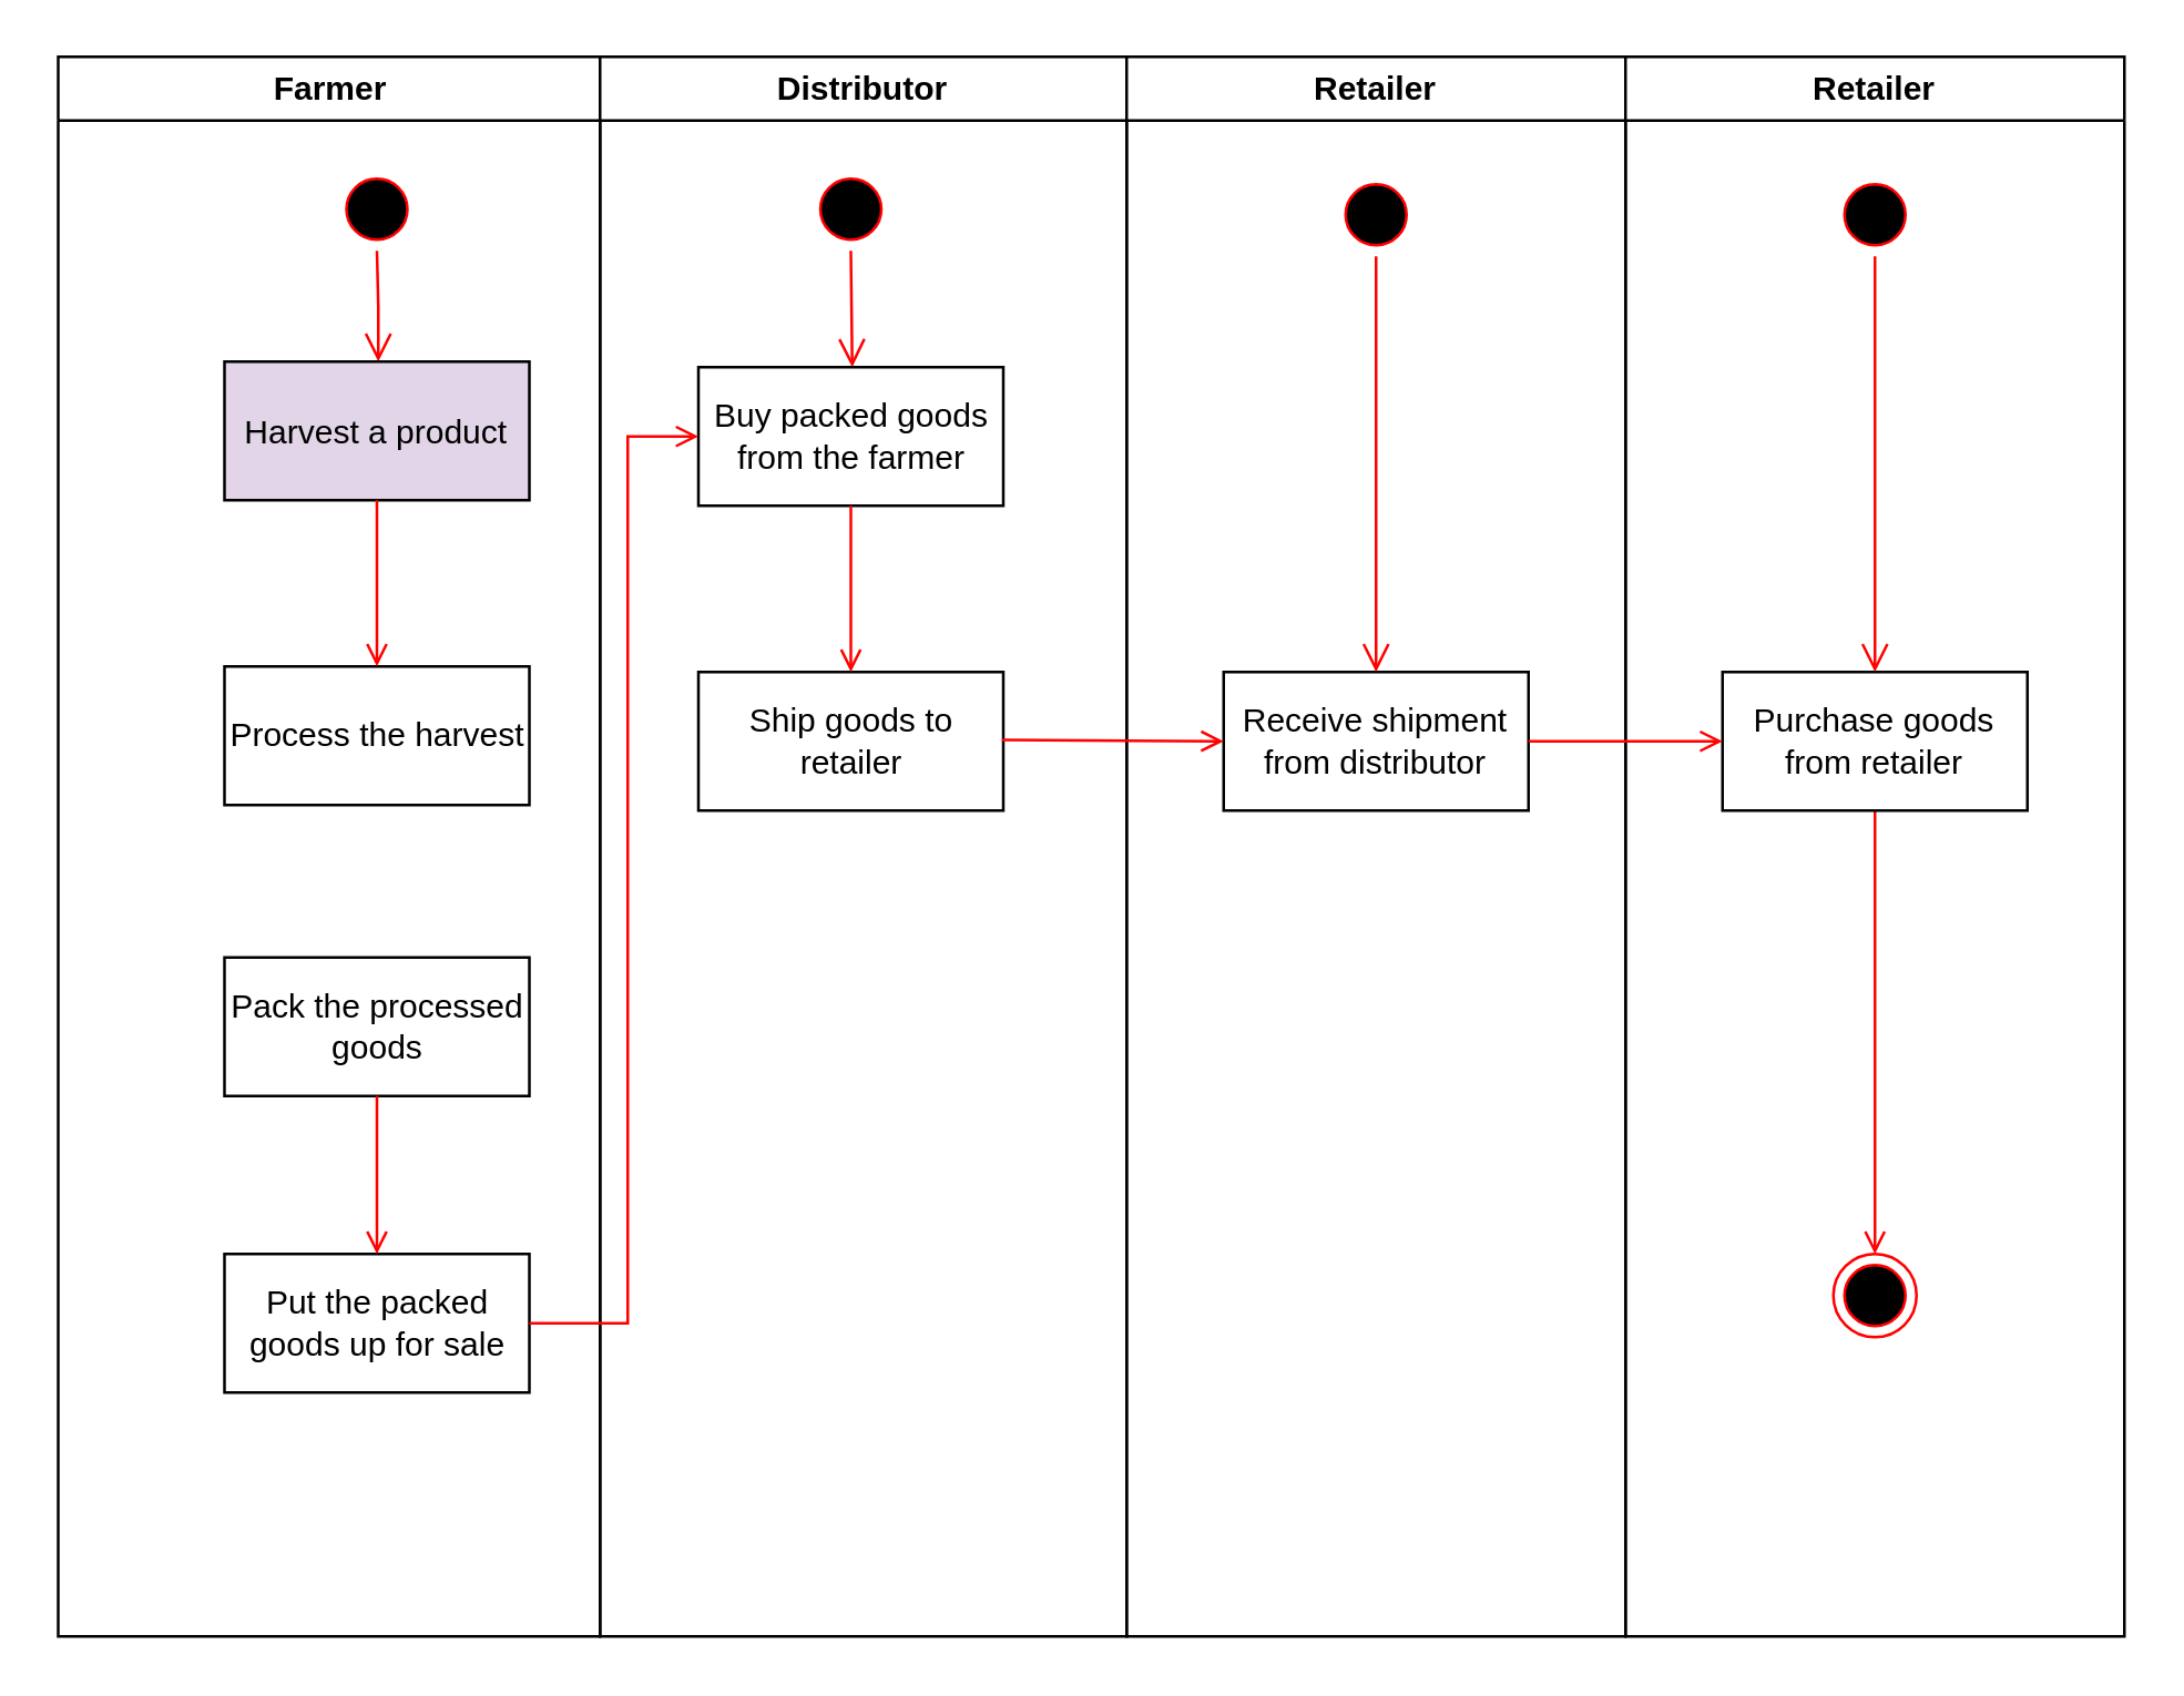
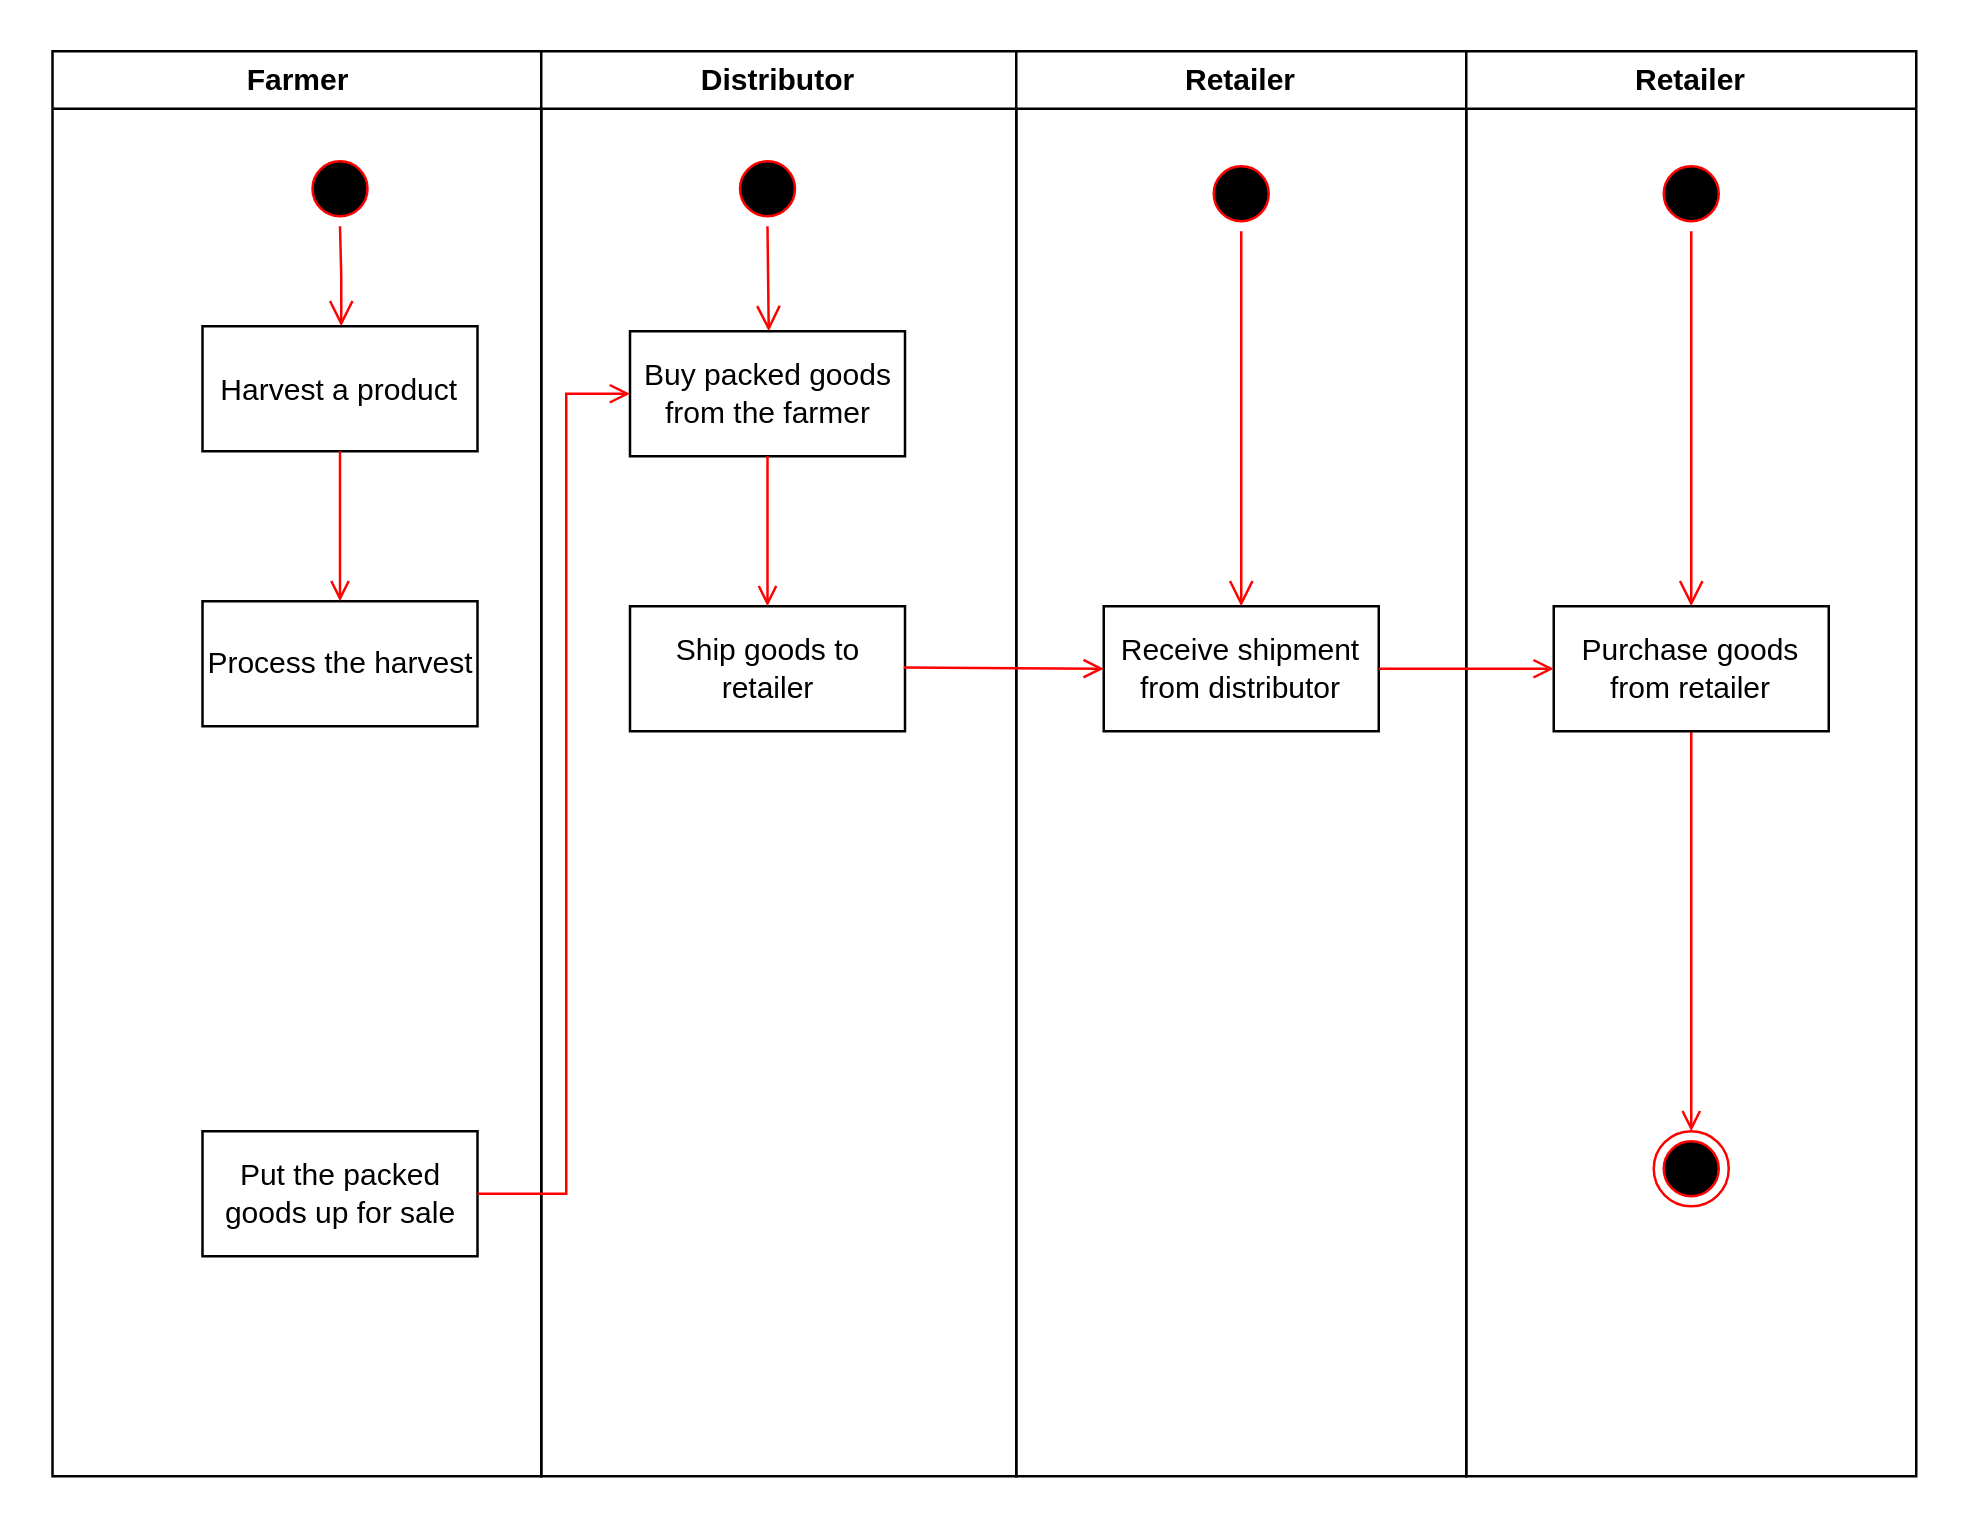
  <mxCell id="0" />
  <mxCell id="1" parent="0" />
  <mxCell id="2" value="Farmer" style="swimlane;whiteSpace=wrap" parent="1" vertex="1"><mxGeometry x="20.5" y="20" width="195.5" height="570" as="geometry" /></mxCell>
  <mxCell id="3" value="" style="ellipse;shape=startState;fillColor=#000000;strokeColor=#ff0000;" parent="2" vertex="1"><mxGeometry x="100" y="40" width="30" height="30" as="geometry" /></mxCell>
  <mxCell id="4" value="" style="edgeStyle=elbowEdgeStyle;elbow=horizontal;verticalAlign=bottom;endArrow=open;endSize=8;strokeColor=#FF0000;endFill=1;rounded=0" parent="2" source="3" target="5" edge="1"><mxGeometry x="100" y="40" as="geometry"><mxPoint x="115" y="110" as="targetPoint" /></mxGeometry></mxCell>
- <mxCell id="5" value="Harvest a product" style="fillColor=#e1d5e7;" parent="2" vertex="1"><mxGeometry x="60" y="110" width="110" height="50" as="geometry" /></mxCell>
+ <mxCell id="5" value="Harvest a product" style="" parent="2" vertex="1"><mxGeometry x="60" y="110" width="110" height="50" as="geometry" /></mxCell>
  <mxCell id="6" value="Process the harvest" style="whiteSpace=wrap;" parent="2" vertex="1"><mxGeometry x="60" y="220" width="110" height="50" as="geometry" /></mxCell>
  <mxCell id="7" value="" style="endArrow=open;strokeColor=#FF0000;endFill=1;rounded=0" parent="2" source="5" target="6" edge="1"><mxGeometry relative="1" as="geometry" /></mxCell>
- <mxCell id="8" value="Pack the processed goods" style="whiteSpace=wrap;" parent="2" vertex="1"><mxGeometry x="60" y="325" width="110" height="50" as="geometry" /></mxCell>
  <mxCell id="9" value="Put the packed goods up for sale" style="whiteSpace=wrap;" vertex="1" parent="2"><mxGeometry x="60" y="432" width="110" height="50" as="geometry" /></mxCell>
- <mxCell id="10" value="" style="endArrow=open;strokeColor=#FF0000;endFill=1;rounded=0;exitX=0.5;exitY=1;exitDx=0;exitDy=0;entryX=0.5;entryY=0;entryDx=0;entryDy=0;" edge="1" parent="2" source="8" target="9"><mxGeometry relative="1" as="geometry"><mxPoint x="115.5" y="382" as="sourcePoint" /><mxPoint x="130" y="427" as="targetPoint" /></mxGeometry></mxCell>
  <mxCell id="11" value="Distributor" style="swimlane;whiteSpace=wrap" parent="1" vertex="1"><mxGeometry x="216" y="20" width="190" height="570" as="geometry" /></mxCell>
  <mxCell id="12" value="" style="ellipse;shape=startState;fillColor=#000000;strokeColor=#ff0000;" parent="11" vertex="1"><mxGeometry x="75.5" y="40" width="30" height="30" as="geometry" /></mxCell>
  <mxCell id="13" value="" style="edgeStyle=elbowEdgeStyle;elbow=horizontal;verticalAlign=bottom;endArrow=open;endSize=8;strokeColor=#FF0000;endFill=1;rounded=0;exitX=0.5;exitY=1;exitDx=0;exitDy=0;entryX=0.5;entryY=0;entryDx=0;entryDy=0;" parent="11" source="12" target="14" edge="1"><mxGeometry x="40" y="20" as="geometry"><mxPoint x="145.5" y="92" as="targetPoint" /></mxGeometry></mxCell>
  <mxCell id="14" value="Buy packed goods from the farmer" style="whiteSpace=wrap;" parent="11" vertex="1"><mxGeometry x="35.5" y="112" width="110" height="50" as="geometry" /></mxCell>
  <mxCell id="15" value="Ship goods to retailer" style="whiteSpace=wrap;" vertex="1" parent="11"><mxGeometry x="35.5" y="222" width="110" height="50" as="geometry" /></mxCell>
  <mxCell id="16" value="" style="edgeStyle=none;strokeColor=#FF0000;endArrow=open;endFill=1;rounded=0;exitX=0.5;exitY=1;exitDx=0;exitDy=0;" edge="1" parent="11" source="14"><mxGeometry width="100" height="100" relative="1" as="geometry"><mxPoint x="110.5" y="412" as="sourcePoint" /><mxPoint x="90.5" y="222" as="targetPoint" /></mxGeometry></mxCell>
  <mxCell id="17" value="Retailer" style="swimlane;whiteSpace=wrap;startSize=23;" parent="1" vertex="1"><mxGeometry x="406" y="20" width="180" height="570" as="geometry" /></mxCell>
  <mxCell id="18" value="" style="ellipse;shape=startState;fillColor=#000000;strokeColor=#ff0000;" vertex="1" parent="17"><mxGeometry x="75" y="42" width="30" height="30" as="geometry" /></mxCell>
  <mxCell id="19" value="Receive shipment from distributor" style="whiteSpace=wrap;" vertex="1" parent="17"><mxGeometry x="35" y="222" width="110" height="50" as="geometry" /></mxCell>
  <mxCell id="20" value="" style="edgeStyle=none;strokeColor=#FF0000;endArrow=open;endFill=1;rounded=0;entryX=0;entryY=0.5;entryDx=0;entryDy=0;" edge="1" parent="17" target="19"><mxGeometry width="100" height="100" relative="1" as="geometry"><mxPoint x="-45" y="246.5" as="sourcePoint" /><mxPoint x="30" y="247" as="targetPoint" /></mxGeometry></mxCell>
  <mxCell id="21" value="" style="edgeStyle=elbowEdgeStyle;elbow=horizontal;verticalAlign=bottom;endArrow=open;endSize=8;strokeColor=#FF0000;endFill=1;rounded=0;exitX=0.5;exitY=1;exitDx=0;exitDy=0;entryX=0.5;entryY=0;entryDx=0;entryDy=0;" edge="1" parent="17" source="18" target="19"><mxGeometry x="-500" y="-98" as="geometry"><mxPoint x="40" y="132" as="targetPoint" /><mxPoint x="-89.5" y="80" as="sourcePoint" /></mxGeometry></mxCell>
  <mxCell id="22" value="" style="endArrow=open;strokeColor=#FF0000;endFill=1;rounded=0;exitX=1;exitY=0.5;exitDx=0;exitDy=0;entryX=0;entryY=0.5;entryDx=0;entryDy=0;" parent="1" source="9" target="14" edge="1"><mxGeometry relative="1" as="geometry"><Array as="points"><mxPoint x="226" y="477" /><mxPoint x="226" y="157" /></Array></mxGeometry></mxCell>
  <mxCell id="23" value="Retailer" style="swimlane;whiteSpace=wrap;startSize=23;" vertex="1" parent="1"><mxGeometry x="586" y="20" width="180" height="570" as="geometry" /></mxCell>
  <mxCell id="24" value="" style="ellipse;shape=endState;fillColor=#000000;strokeColor=#ff0000" vertex="1" parent="23"><mxGeometry x="75" y="432" width="30" height="30" as="geometry" /></mxCell>
  <mxCell id="25" value="" style="endArrow=open;strokeColor=#FF0000;endFill=1;rounded=0;exitX=0.5;exitY=1;exitDx=0;exitDy=0;" edge="1" parent="23" source="27" target="24"><mxGeometry relative="1" as="geometry"><mxPoint x="145" y="455" as="sourcePoint" /></mxGeometry></mxCell>
  <mxCell id="26" value="" style="ellipse;shape=startState;fillColor=#000000;strokeColor=#ff0000;" vertex="1" parent="23"><mxGeometry x="75" y="42" width="30" height="30" as="geometry" /></mxCell>
  <mxCell id="27" value="Purchase goods from retailer" style="whiteSpace=wrap;" vertex="1" parent="23"><mxGeometry x="35" y="222" width="110" height="50" as="geometry" /></mxCell>
  <mxCell id="28" value="" style="edgeStyle=elbowEdgeStyle;elbow=horizontal;verticalAlign=bottom;endArrow=open;endSize=8;strokeColor=#FF0000;endFill=1;rounded=0;exitX=0.5;exitY=1;exitDx=0;exitDy=0;entryX=0.5;entryY=0;entryDx=0;entryDy=0;" edge="1" parent="23" source="26" target="27"><mxGeometry x="-500" y="-98" as="geometry"><mxPoint x="40" y="132" as="targetPoint" /><mxPoint x="-89.5" y="80" as="sourcePoint" /></mxGeometry></mxCell>
  <mxCell id="29" value="" style="edgeStyle=none;strokeColor=#FF0000;endArrow=open;endFill=1;rounded=0;entryX=0;entryY=0.5;entryDx=0;entryDy=0;exitX=1;exitY=0.5;exitDx=0;exitDy=0;" edge="1" parent="1" target="27" source="19"><mxGeometry width="100" height="100" relative="1" as="geometry"><mxPoint x="556" y="267" as="sourcePoint" /><mxPoint x="616" y="267" as="targetPoint" /></mxGeometry></mxCell>
